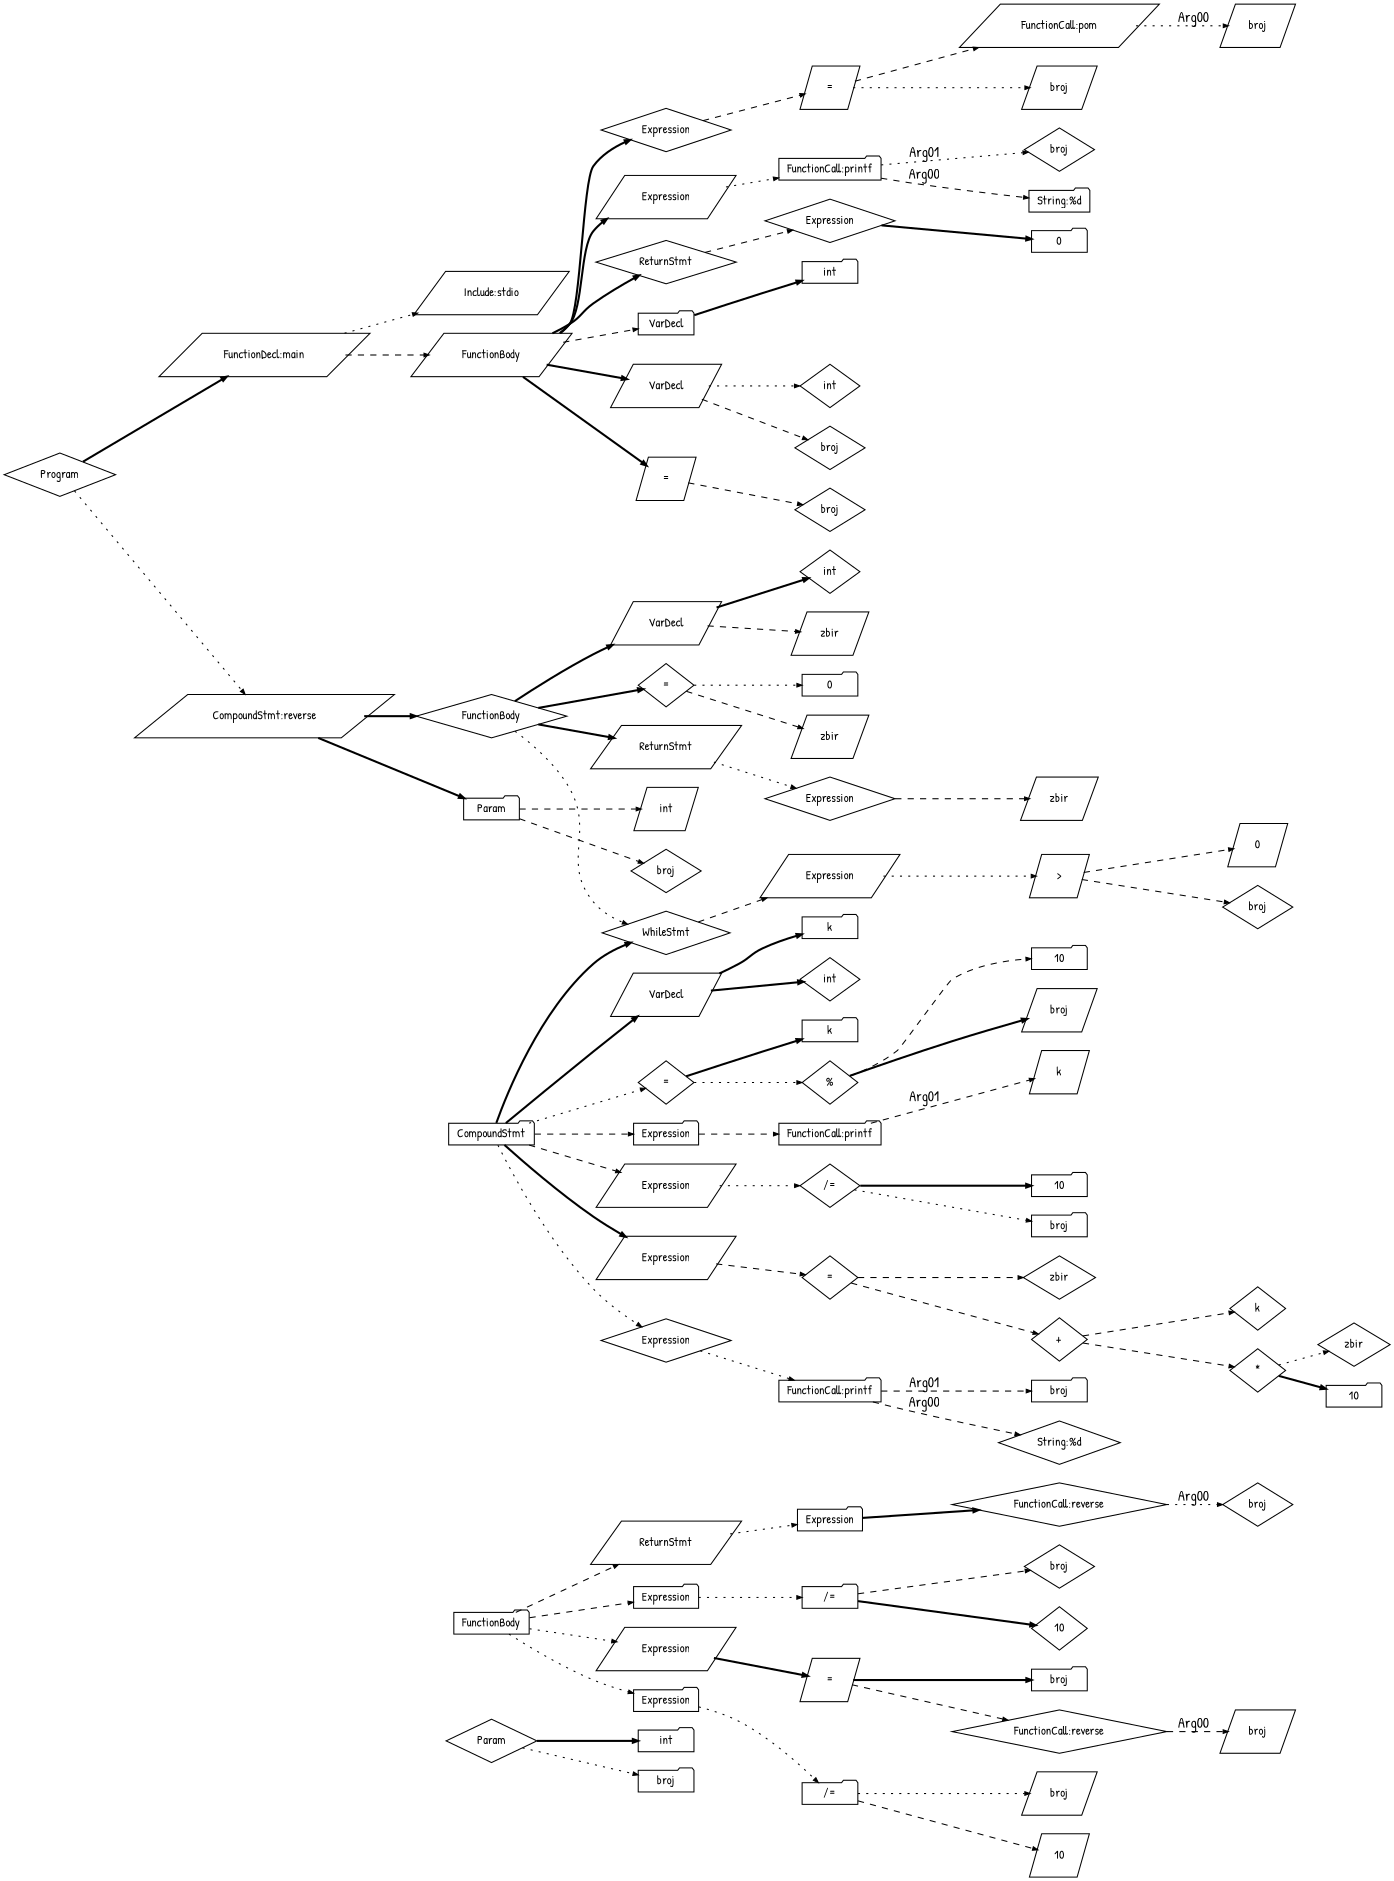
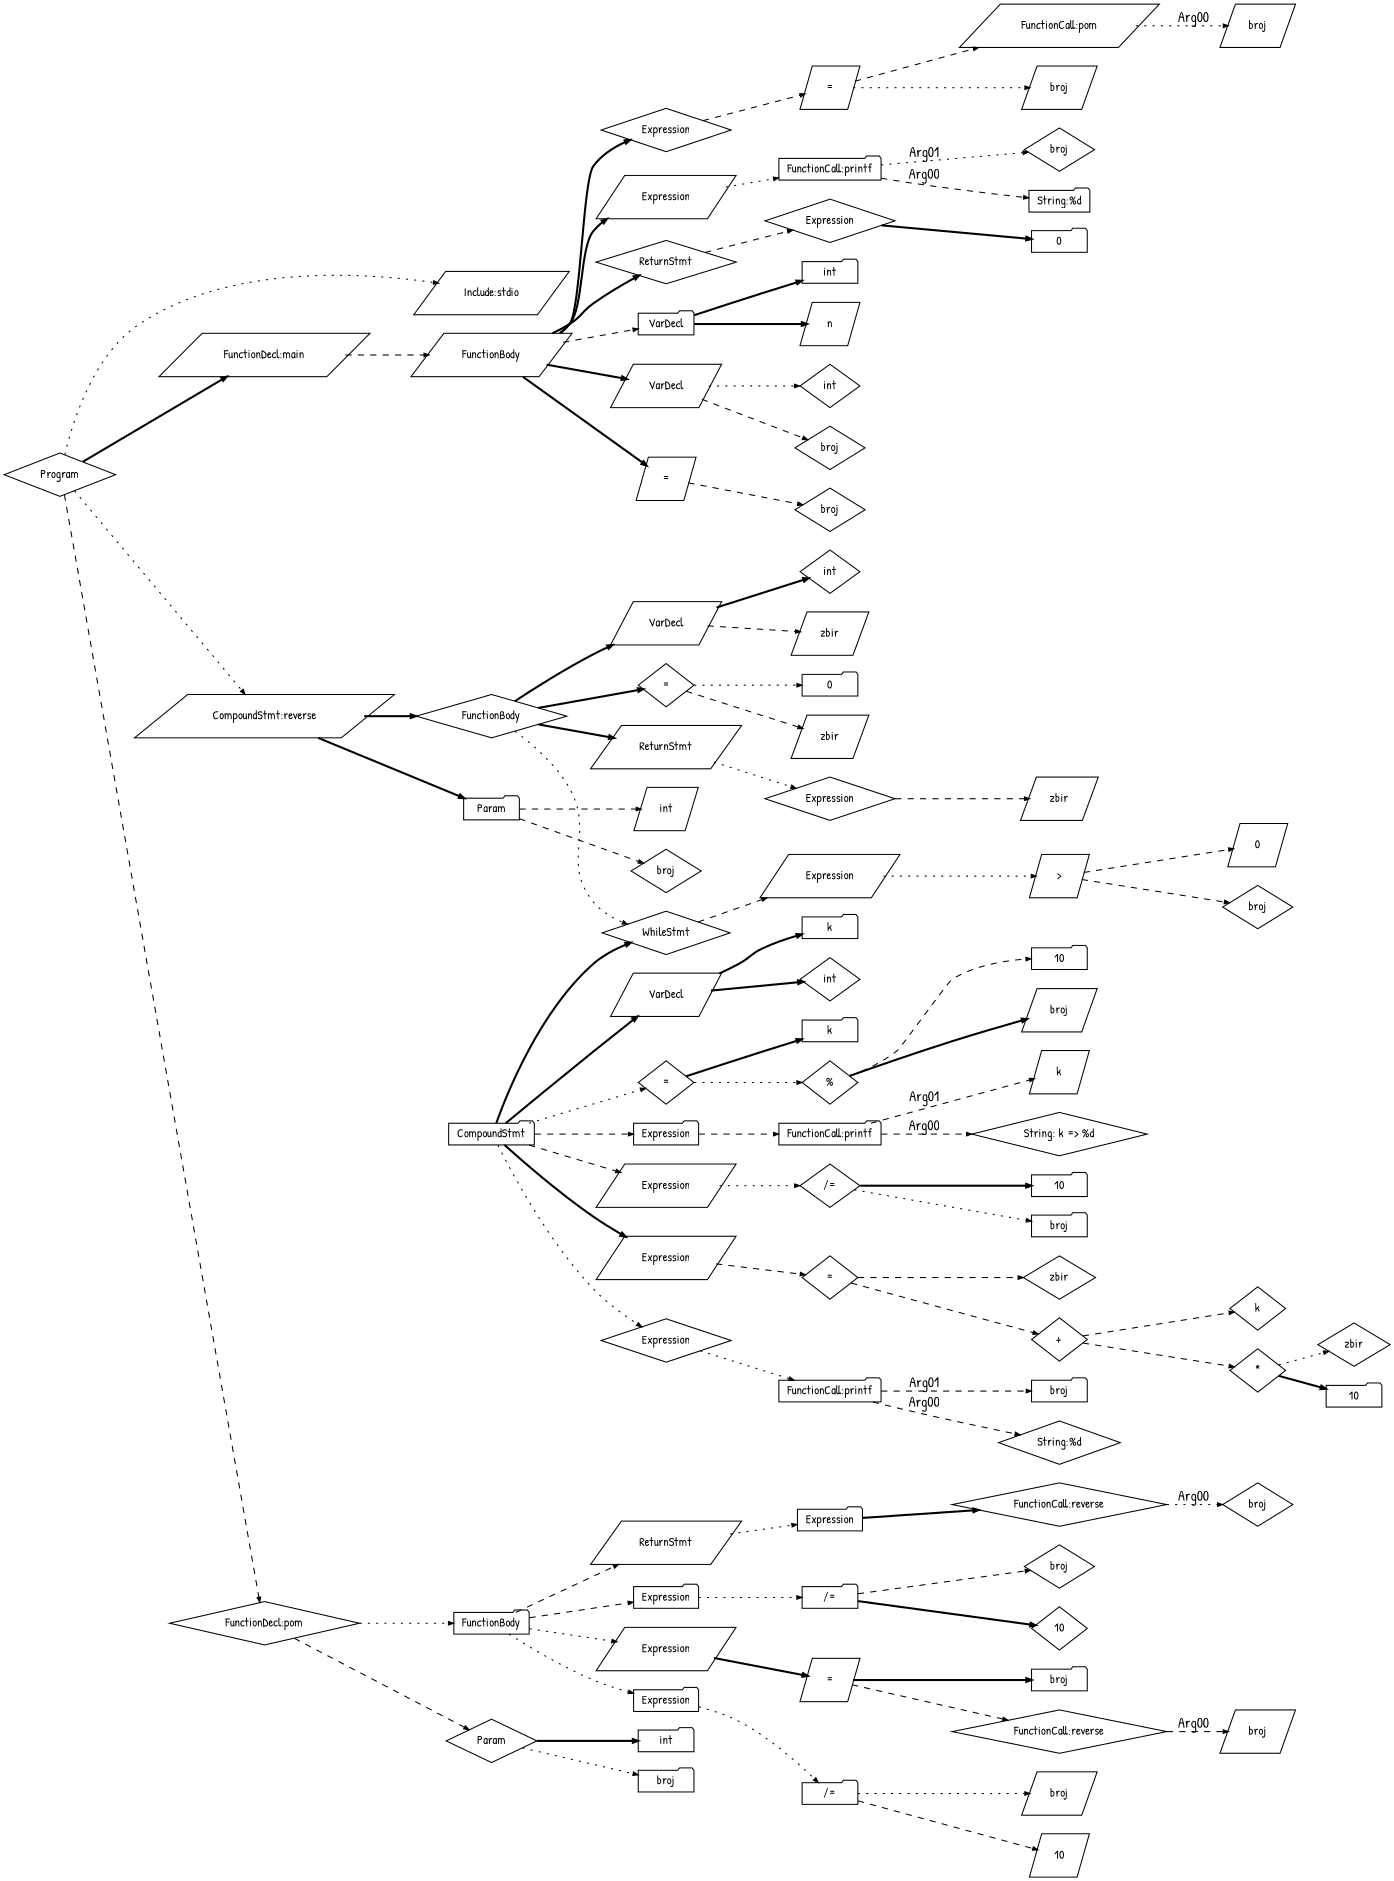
  digraph {
    fontname="Patrick Hand"
    rankdir=LR
    ranksep=.3
    node [fontname="Patrick Hand" fontsize=12 shape=diamond]
    edge [arrowsize=.5 fontname="Patrick Hand" style=dashed]
    n1 [height=.1 label=Program]
    n2 [height=.1 label="Include:stdio" shape=parallelogram]
    n3 [height=.1 label="CompoundStmt:reverse" shape=parallelogram]
+   n4 [height=.1 label="FunctionDecl:pom"]
    n5 [height=.1 label="FunctionDecl:main" shape=parallelogram]
    n6 [height=.1 label=Param shape=folder]
    n7 [height=.1 label=FunctionBody]
    n8 [height=.1 label=Param]
    n9 [height=.1 label=FunctionBody shape=folder]
    n10 [height=.1 label=FunctionBody shape=parallelogram]
    n11 [height=.1 label=broj]
    n12 [height=.1 label=int shape=parallelogram]
    n13 [height=.1 label=VarDecl shape=parallelogram]
    n14 [height=.1 label="="]
    n15 [height=.1 label=WhileStmt]
    n16 [height=.1 label=ReturnStmt shape=parallelogram]
    n17 [height=.1 label=zbir shape=parallelogram]
    n18 [height=.1 label=int]
    n19 [height=.1 label=zbir shape=parallelogram]
    n20 [height=.1 label=0 shape=folder]
    n21 [height=.1 label=Expression shape=parallelogram]
    n22 [height=.1 label=Expression]
    n23 [height=.1 label=">" shape=parallelogram]
    n24 [height=.1 label=CompoundStmt shape=folder]
    n25 [height=.1 label=Expression]
    n26 [height=.1 label=VarDecl shape=parallelogram]
    n27 [height=.1 label="="]
    n28 [height=.1 label=Expression shape=folder]
    n29 [height=.1 label=Expression shape=parallelogram]
    n30 [height=.1 label=Expression shape=parallelogram]
    n31 [height=.1 label=broj]
    n32 [height=.1 label=0 shape=parallelogram]
    n33 [height=.1 label="FunctionCall:printf" shape=folder]
    n34 [height=.1 label=k shape=folder]
    n35 [height=.1 label=int]
    n36 [height=.1 label=k shape=folder]
    n37 [height=.1 label="%"]
    n38 [height=.1 label="FunctionCall:printf" shape=folder]
    n39 [height=.1 label="/="]
    n40 [height=.1 label="="]
    n41 [height=.1 label="String:%d\n"]
    n42 [height=.1 label=broj shape=folder]
    n43 [height=.1 label=broj shape=parallelogram]
    n44 [height=.1 label=10 shape=folder]
+   n45 [height=.1 label="String: k => %d\n"]
    n46 [height=.1 label=k shape=parallelogram]
    n47 [height=.1 label=broj shape=folder]
    n48 [height=.1 label=10 shape=folder]
    n49 [height=.1 label=zbir]
    n50 [height=.1 label="+"]
    n51 [height=.1 label="*"]
    n52 [height=.1 label=k]
    n53 [height=.1 label=zbir]
    n54 [height=.1 label=10 shape=folder]
    n55 [height=.1 label=zbir shape=parallelogram]
    n56 [height=.1 label=broj shape=folder]
    n57 [height=.1 label=int shape=folder]
    n58 [height=.1 label=Expression shape=folder]
    n59 [height=.1 label=Expression shape=parallelogram]
    n60 [height=.1 label=Expression shape=folder]
    n61 [height=.1 label=ReturnStmt shape=parallelogram]
    n62 [height=.1 label="/=" shape=folder]
    n63 [height=.1 label="=" shape=parallelogram]
    n64 [height=.1 label="/=" shape=folder]
    n65 [height=.1 label=Expression shape=folder]
    n66 [height=.1 label=broj]
    n67 [height=.1 label=10]
    n68 [height=.1 label=broj shape=folder]
    n69 [height=.1 label="FunctionCall:reverse"]
    n70 [height=.1 label=broj shape=parallelogram]
    n71 [height=.1 label=broj shape=parallelogram]
    n72 [height=.1 label=10 shape=parallelogram]
    n73 [height=.1 label="FunctionCall:reverse"]
    n74 [height=.1 label=broj]
    n75 [height=.1 label=VarDecl shape=folder]
    n76 [height=.1 label=VarDecl shape=parallelogram]
    n77 [height=.1 label="=" shape=parallelogram]
    n78 [height=.1 label=Expression]
    n79 [height=.1 label=Expression shape=parallelogram]
    n80 [height=.1 label=ReturnStmt]
+   n81 [height=.1 label=n shape=parallelogram]
    n82 [height=.1 label=int shape=folder]
    n83 [height=.1 label=broj]
    n84 [height=.1 label=int]
    n85 [height=.1 label=broj]
    n86 [height=.1 label="=" shape=parallelogram]
    n87 [height=.1 label="FunctionCall:printf" shape=folder]
    n88 [height=.1 label=Expression]
    n89 [height=.1 label=broj shape=parallelogram]
    n90 [height=.1 label="FunctionCall:pom" shape=parallelogram]
    n91 [height=.1 label=broj shape=parallelogram]
    n92 [height=.1 label="String:%d" shape=folder]
    n93 [height=.1 label=broj]
    n94 [height=.1 label=0 shape=folder]
-   n5 -> n2 [style=dotted]
+   n1 -> n2 [style=dotted]
    n1 -> n3 [style=dotted]
+   n1 -> n4
    n1 -> n5 [style=bold]
    n3 -> n6 [style=bold]
    n3 -> n7 [style=bold]
+   n4 -> n8
+   n4 -> n9 [style=dotted]
    n5 -> n10
    n6 -> n11
    n6 -> n12
    n7 -> n13 [style=bold]
    n7 -> n14 [style=bold]
    n7 -> n15 [style=dotted]
    n7 -> n16 [style=bold]
    n8 -> n56 [style=dotted]
    n8 -> n57 [style=bold]
    n9 -> n58
    n9 -> n59 [style=dotted]
    n9 -> n60 [style=dotted]
    n9 -> n61
    n10 -> n75
    n10 -> n76 [style=bold]
    n10 -> n77 [style=bold]
    n10 -> n78 [style=bold]
    n10 -> n79 [style=bold]
    n10 -> n80 [style=bold]
    n13 -> n17
    n13 -> n18 [style=bold]
    n14 -> n19
    n14 -> n20 [style=dotted]
    n15 -> n21
    n16 -> n22 [style=dotted]
    n21 -> n23 [style=dotted]
    n22 -> n55
    n23 -> n31
    n23 -> n32
    n24 -> n15 [style=bold]
    n24 -> n25 [style=dotted]
    n24 -> n26 [style=bold]
    n24 -> n27 [style=dotted]
    n24 -> n28
    n24 -> n29
    n24 -> n30 [style=bold]
    n25 -> n33 [style=dotted]
    n26 -> n34 [style=bold]
    n26 -> n35 [style=bold]
    n27 -> n36 [style=bold]
    n27 -> n37 [style=dotted]
    n28 -> n38
    n29 -> n39 [style=dotted]
    n30 -> n40
    n33 -> n41 [label=Arg00]
    n33 -> n42 [label=Arg01]
    n37 -> n43 [style=bold]
    n37 -> n44
+   n38 -> n45 [label=Arg00]
    n38 -> n46 [label=Arg01]
    n39 -> n47 [style=dotted]
    n39 -> n48 [style=bold]
    n40 -> n49
    n40 -> n50
    n50 -> n51
    n50 -> n52
    n51 -> n53 [style=dotted]
    n51 -> n54 [style=bold]
    n58 -> n62 [style=dotted]
    n59 -> n63 [style=bold]
    n60 -> n64 [style=dotted]
    n61 -> n65 [style=dotted]
    n62 -> n66
    n62 -> n67 [style=bold]
    n63 -> n68 [style=bold]
    n63 -> n69
    n64 -> n71 [style=dotted]
    n64 -> n72
    n65 -> n73 [style=bold]
    n69 -> n70 [label=Arg00]
    n73 -> n74 [label=Arg00 style=dotted]
+   n75 -> n81 [style=bold]
    n75 -> n82 [style=bold]
    n76 -> n83
    n76 -> n84 [style=dotted]
    n77 -> n85
    n78 -> n86
    n79 -> n87 [style=dotted]
    n80 -> n88
    n86 -> n89 [style=dotted]
    n86 -> n90
    n87 -> n92 [label=Arg00]
    n87 -> n93 [label=Arg01 style=dotted]
    n88 -> n94 [style=bold]
    n90 -> n91 [label=Arg00 style=dotted]
  }
